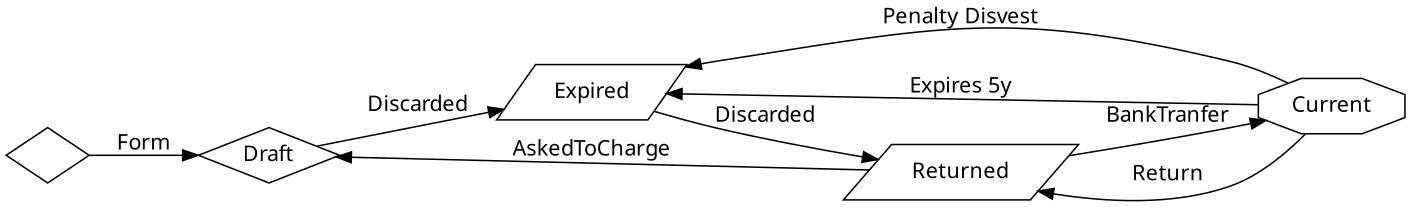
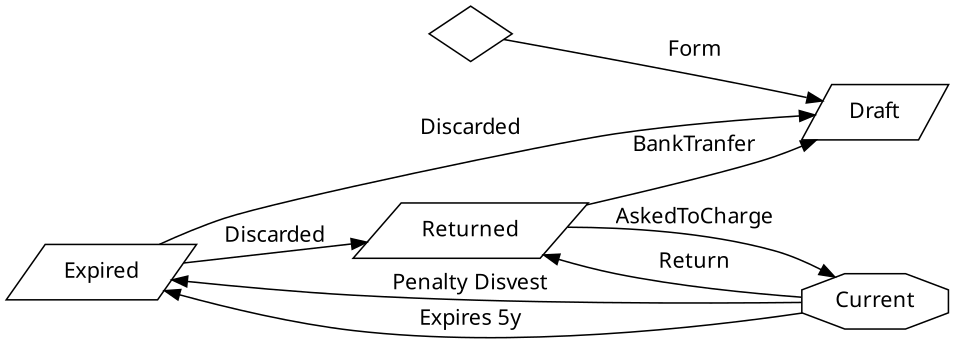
  digraph {
    fontname="Noto Sans"
    rankdir=LR
    node [fontname="Noto Sans" shape=diamond]
    edge [fontname="Noto Sans"]
    ""
-   Draft
+   Draft [shape=parallelogram]
    Expired [shape=parallelogram]
    Current [shape=octagon]
    Returned [shape=parallelogram]
    "" -> Draft [label=Form]
-   Draft -> Expired [label=Discarded]
+   Expired -> Draft [label=Discarded]
    Expired -> Returned [label=Discarded]
    Current -> Expired [label="Penalty Disvest"]
    Current -> Expired [label="Expires 5y"]
    Current -> Returned [label=Return]
-   Returned -> Draft [label=AskedToCharge]
-   Returned -> Current [label=BankTranfer]
+   Returned -> Draft [label=BankTranfer]
+   Returned -> Current [label=AskedToCharge]
  }
